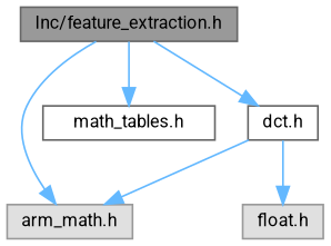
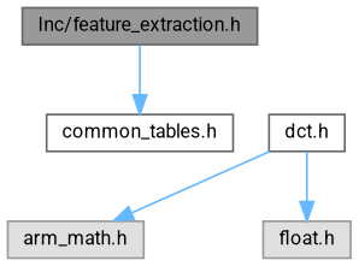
  digraph {
    fontname=Roboto
    node [color=grey60 fillcolor="#E0E0E0" fontname=Roboto fontsize=10 shape=box style=filled]
    edge [color=steelblue1 fontname=Roboto fontsize=10 labelfontname=Helvetica labelfontsize=10 style=solid]
    n1 [color=gray40 fillcolor=grey60 fontcolor=black height=0.2 label="Inc/feature_extraction.h" width=0.4]
    n2 [height=0.2 label="arm_math.h" width=0.4]
-   n3 [color=grey40 fillcolor=white height=0.2 label="math_tables.h" width=0.4]
+   n3 [color=grey40 fillcolor=white height=0.2 label="common_tables.h" width=0.4]
    n4 [color=grey40 fillcolor=white height=0.2 label="dct.h" width=0.4]
    n5 [height=0.2 label="float.h" width=0.4]
-   n1 -> n2
    n1 -> n3
-   n1 -> n4
    n4 -> n2
    n4 -> n5
  }
